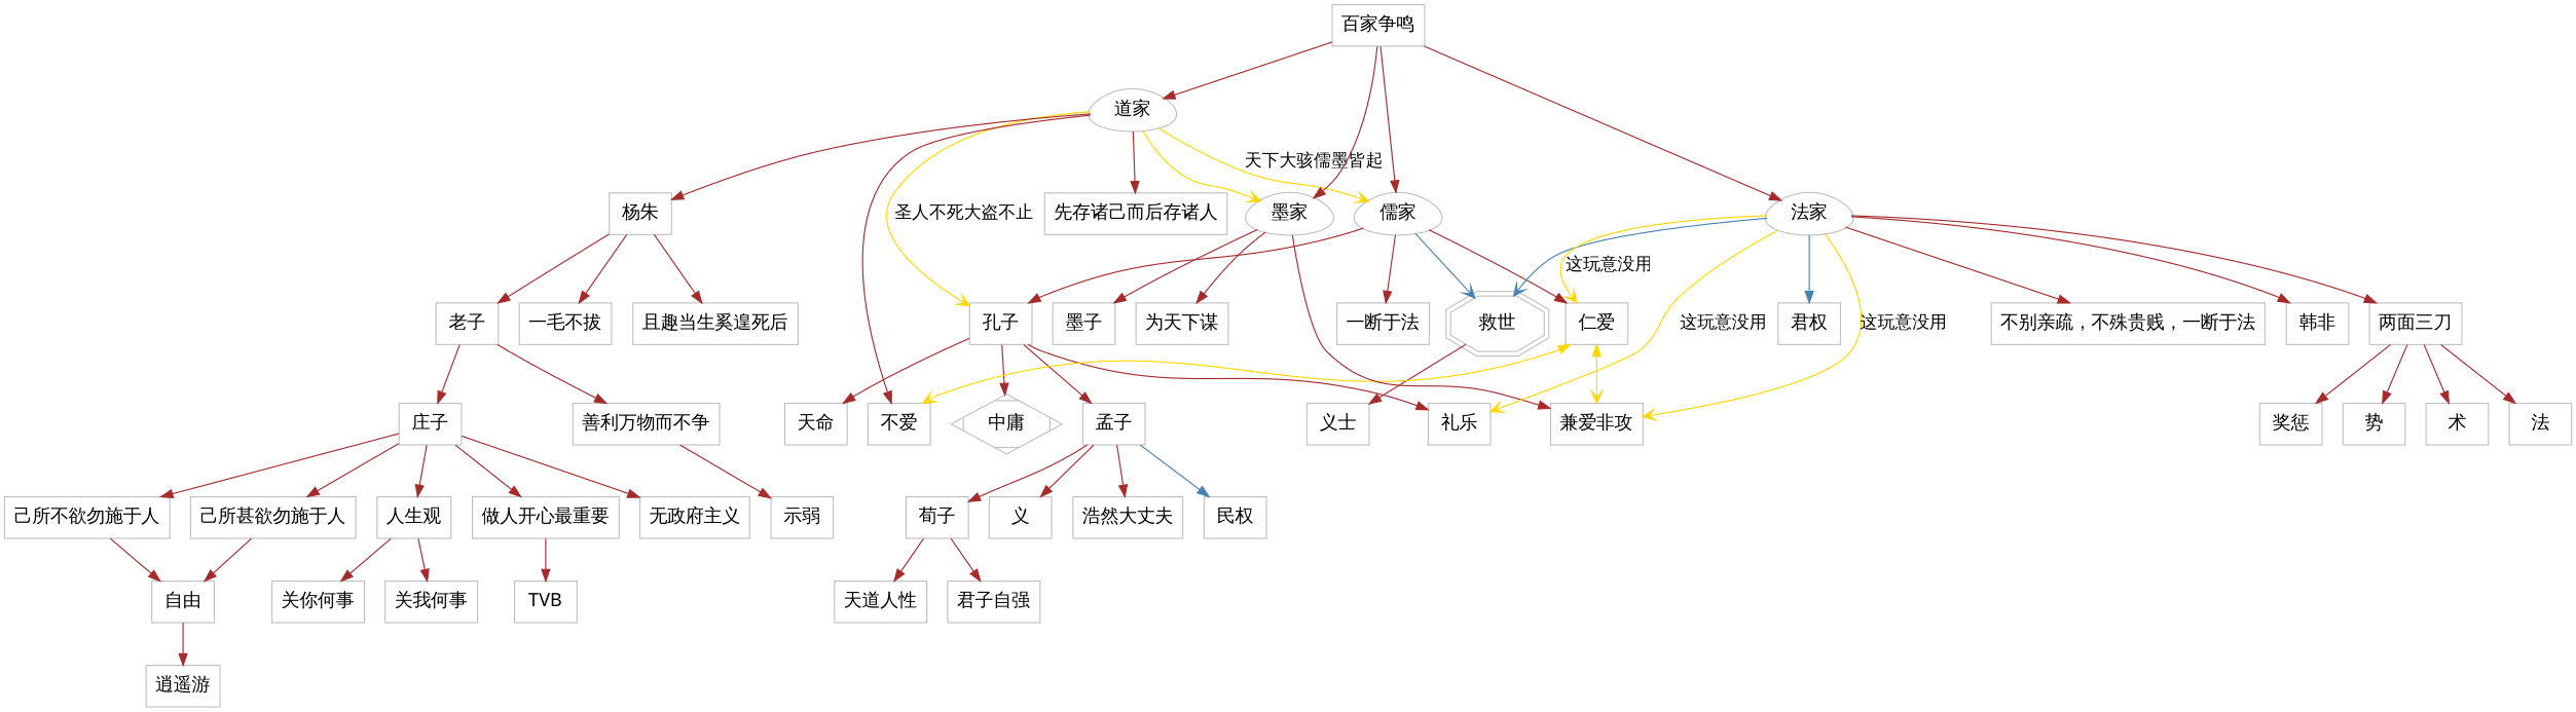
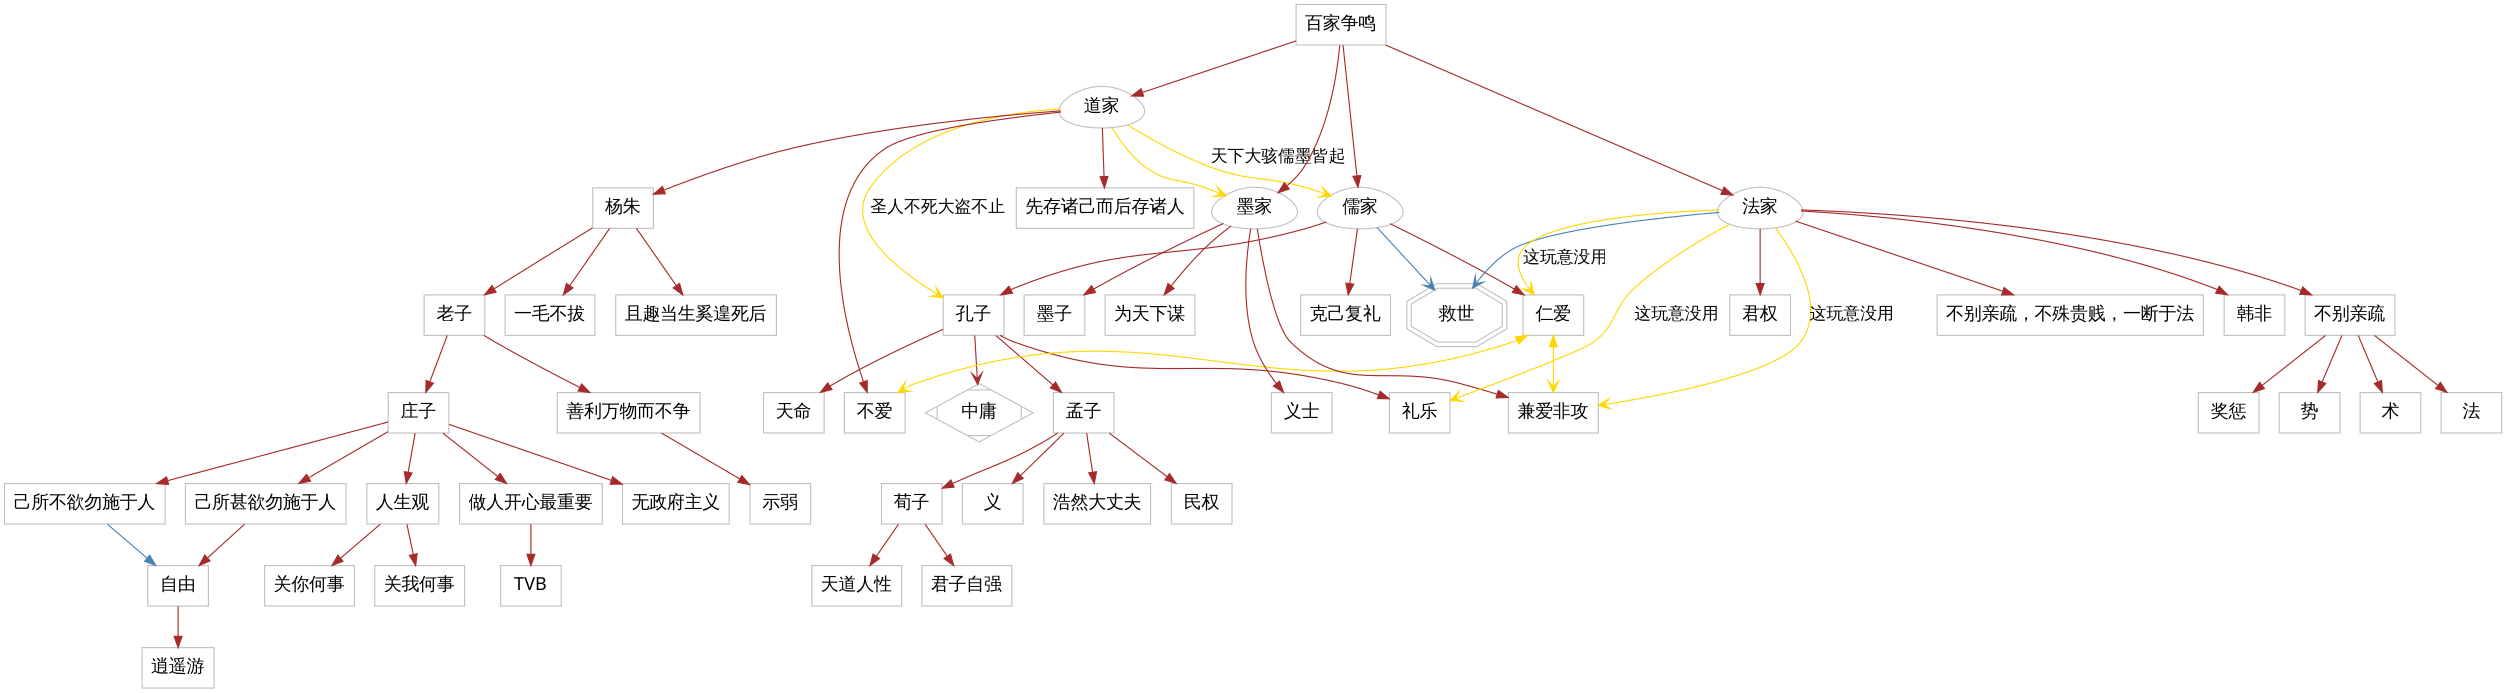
  digraph {
    node [color=gray distortion=.7 fontname="DFKai-SB" fontsize=16 shape=box]
    edge [color=brown fontcolor=black fontname="DFKai-SB" fontsize=15 style=filled]
    "儒家" [shape=egg]
    "救世" [shape=doubleoctagon]
-   "克己复礼" [label="一断于法"]
+   "克己复礼"
    "孔子"
    "仁爱"
    "礼乐"
    "中庸" [shape=Mdiamond]
    "孟子"
    "天命"
    "不爱"
    "兼爱非攻"
    "道家" [shape=egg]
    "墨家" [shape=egg]
    "杨朱"
    "先存诸己而后存诸人"
    "墨子"
    "为天下谋"
    "义士"
    "老子"
    "一毛不拔"
    "且趣当生奚遑死后"
    "法家" [shape=egg]
    "不别亲疏，不殊贵贱，一断于法"
    "韩非"
-   "两面三刀"
+   "两面三刀" [label="不别亲疏"]
    "君权"
    "奖惩"
    "势"
    "术"
    "法"
    "百家争鸣"
    "荀子"
    "义"
    "浩然大丈夫"
    "民权"
    "天道人性"
    "君子自强"
    "庄子"
    "善利万物而不争"
    "无政府主义"
    "己所不欲勿施于人"
    "己所甚欲勿施于人"
    "人生观"
    "做人开心最重要"
    "示弱"
    "自由"
    "关你何事"
    "关我何事"
    TVB
    "逍遥游"
    "儒家" -> "救世" [arrowhead=vee color=steelblue]
    "儒家" -> "克己复礼"
    "儒家" -> "孔子"
    "儒家" -> "仁爱"
    "孔子" -> "礼乐"
-   "孔子" -> "中庸"
+   "孔子" -> "中庸" [arrowhead=vee]
    "孔子" -> "孟子"
    "孔子" -> "天命"
    "仁爱" -> "不爱" [arrowhead=vee color=gold dir=both]
    "仁爱" -> "兼爱非攻" [arrowhead=vee color=gold dir=both]
    "孟子" -> "荀子"
    "孟子" -> "义"
    "孟子" -> "浩然大丈夫"
-   "孟子" -> "民权" [color=steelblue]
+   "孟子" -> "民权"
    "道家" -> "儒家" [arrowhead=vee color=gold label="天下大骇儒墨皆起"]
    "道家" -> "孔子" [arrowhead=vee color=gold label="圣人不死大盗不止"]
    "道家" -> "不爱"
    "道家" -> "墨家" [arrowhead=vee color=gold]
    "道家" -> "杨朱"
    "道家" -> "先存诸己而后存诸人"
    "墨家" -> "兼爱非攻"
    "墨家" -> "墨子"
    "墨家" -> "为天下谋"
-   "救世" -> "义士"
+   "墨家" -> "义士"
    "杨朱" -> "老子"
    "杨朱" -> "一毛不拔"
    "杨朱" -> "且趣当生奚遑死后"
    "老子" -> "庄子"
    "老子" -> "善利万物而不争"
    "法家" -> "救世" [arrowhead=vee color=steelblue]
    "法家" -> "仁爱" [arrowhead=vee color=gold label="这玩意没用"]
    "法家" -> "礼乐" [arrowhead=vee color=gold label="这玩意没用"]
    "法家" -> "兼爱非攻" [arrowhead=vee color=gold label="这玩意没用"]
    "法家" -> "不别亲疏，不殊贵贱，一断于法"
    "法家" -> "韩非"
    "法家" -> "两面三刀"
-   "法家" -> "君权" [color=steelblue]
+   "法家" -> "君权"
    "两面三刀" -> "奖惩"
    "两面三刀" -> "势"
    "两面三刀" -> "术"
    "两面三刀" -> "法"
    "百家争鸣" -> "儒家"
    "百家争鸣" -> "道家"
    "百家争鸣" -> "墨家"
    "百家争鸣" -> "法家"
    "荀子" -> "天道人性"
    "荀子" -> "君子自强"
    "庄子" -> "无政府主义"
    "庄子" -> "己所不欲勿施于人"
    "庄子" -> "己所甚欲勿施于人"
    "庄子" -> "人生观"
    "庄子" -> "做人开心最重要"
    "善利万物而不争" -> "示弱"
-   "己所不欲勿施于人" -> "自由"
+   "己所不欲勿施于人" -> "自由" [color=steelblue]
    "己所甚欲勿施于人" -> "自由"
    "人生观" -> "关你何事"
    "人生观" -> "关我何事"
    "做人开心最重要" -> TVB
    "自由" -> "逍遥游"
  }
